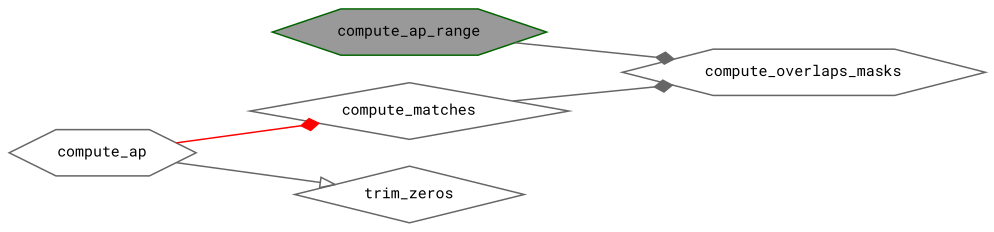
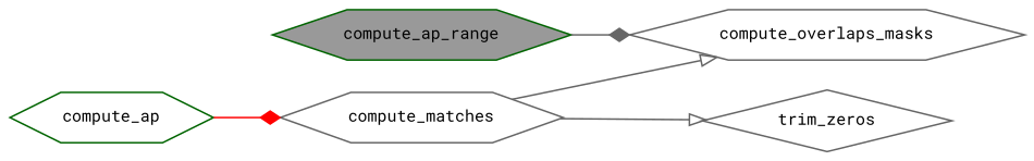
  digraph {
    fontname="Roboto Mono"
    rankdir=LR
    node [color=gray40 fillcolor=white fontname="Roboto Mono" fontsize=10 shape=hexagon style=filled]
    edge [arrowhead=diamond color=gray40 fontname="Roboto Mono" fontsize=10 labelfontname=Helvetica labelfontsize=10 style=solid]
    n1 [color=darkgreen fillcolor=grey60 fontcolor=black height=0.2 label=compute_ap_range width=0.4]
    n2 [height=0.2 label=compute_overlaps_masks width=0.4]
-   n3 [height=0.2 label=compute_ap width=0.4]
-   n4 [height=0.2 label=compute_matches shape=diamond width=0.4]
+   n3 [color=darkgreen height=0.2 label=compute_ap width=0.4]
+   n4 [height=0.2 label=compute_matches width=0.4]
    n5 [height=0.2 label=trim_zeros shape=diamond width=0.4]
    n1 -> n2
    n3 -> n4 [color=red]
-   n4 -> n2
-   n3 -> n5 [arrowhead=onormal]
+   n4 -> n2 [arrowhead=onormal]
+   n4 -> n5 [arrowhead=onormal]
  }
